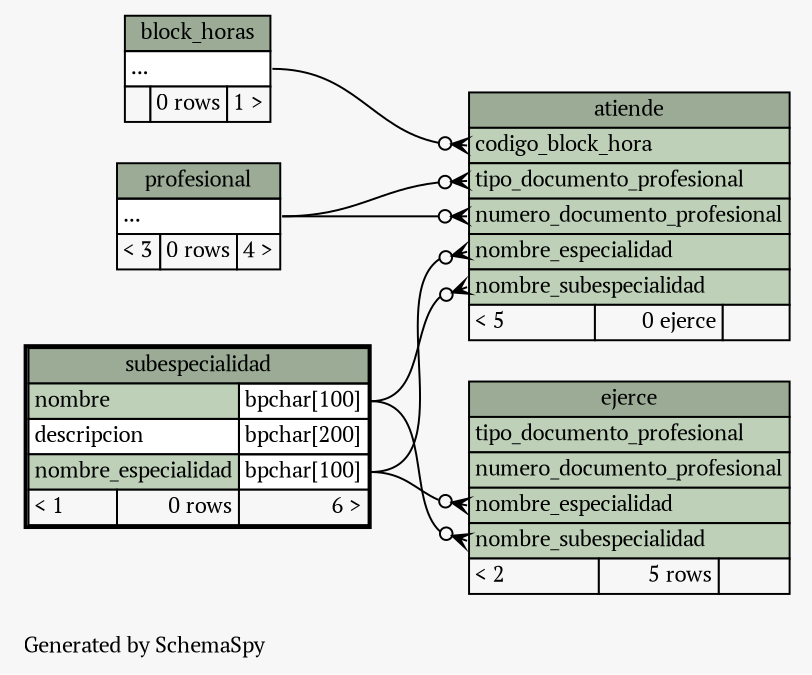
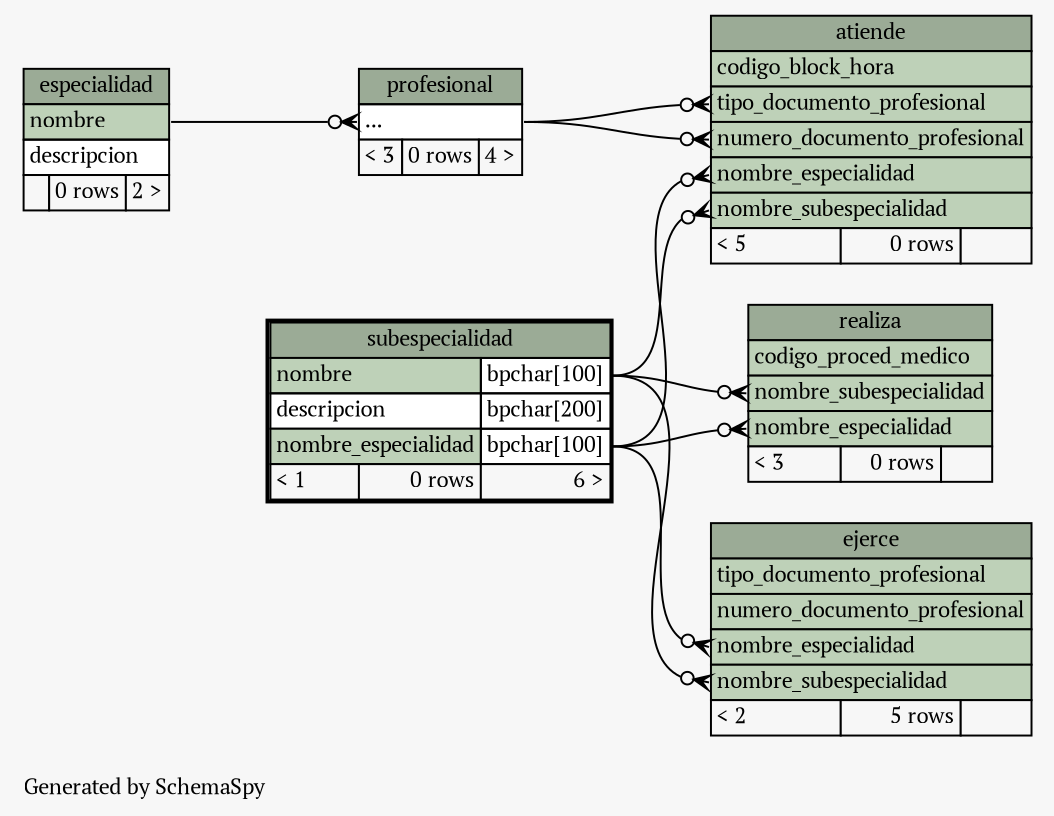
  digraph {
    bgcolor="#f7f7f7"
    fontname="PT Serif"
    fontsize=11
    label="\nGenerated by SchemaSpy"
    labeljust=l
    nodesep=0.18
    rankdir=RL
    ranksep=0.46
    node [fontname="PT Serif" fontsize=11 shape=plaintext]
    edge [arrowhead=none arrowsize=0.8 arrowtail=crowodot dir=back fontname="PT Serif" headport="elipses:e" tailport="nombre_especialidad:w"]
-   n1 [label=<     <TABLE BORDER="0" CELLBORDER="1" CELLSPACING="0" BGCOLOR="#ffffff">       <TR><TD COLSPAN="3" BGCOLOR="#9bab96" ALIGN="CENTER">atiende</TD></TR>       <TR><TD PORT="codigo_block_hora" COLSPAN="3" BGCOLOR="#bed1b8" ALIGN="LEFT">codigo_block_hora</TD></TR>       <TR><TD PORT="tipo_documento_profesional" COLSPAN="3" BGCOLOR="#bed1b8" ALIGN="LEFT">tipo_documento_profesional</TD></TR>       <TR><TD PORT="numero_documento_profesional" COLSPAN="3" BGCOLOR="#bed1b8" ALIGN="LEFT">numero_documento_profesional</TD></TR>       <TR><TD PORT="nombre_especialidad" COLSPAN="3" BGCOLOR="#bed1b8" ALIGN="LEFT">nombre_especialidad</TD></TR>       <TR><TD PORT="nombre_subespecialidad" COLSPAN="3" BGCOLOR="#bed1b8" ALIGN="LEFT">nombre_subespecialidad</TD></TR>       <TR><TD ALIGN="LEFT" BGCOLOR="#f7f7f7">&lt; 5</TD><TD ALIGN="RIGHT" BGCOLOR="#f7f7f7">0 ejerce</TD><TD ALIGN="RIGHT" BGCOLOR="#f7f7f7">  </TD></TR>     </TABLE>>]
-   n2 [label=<     <TABLE BORDER="0" CELLBORDER="1" CELLSPACING="0" BGCOLOR="#ffffff">       <TR><TD COLSPAN="3" BGCOLOR="#9bab96" ALIGN="CENTER">block_horas</TD></TR>       <TR><TD PORT="elipses" COLSPAN="3" ALIGN="LEFT">...</TD></TR>       <TR><TD ALIGN="LEFT" BGCOLOR="#f7f7f7">  </TD><TD ALIGN="RIGHT" BGCOLOR="#f7f7f7">0 rows</TD><TD ALIGN="RIGHT" BGCOLOR="#f7f7f7">1 &gt;</TD></TR>     </TABLE>>]
+   n1 [label=<     <TABLE BORDER="0" CELLBORDER="1" CELLSPACING="0" BGCOLOR="#ffffff">       <TR><TD COLSPAN="3" BGCOLOR="#9bab96" ALIGN="CENTER">atiende</TD></TR>       <TR><TD PORT="codigo_block_hora" COLSPAN="3" BGCOLOR="#bed1b8" ALIGN="LEFT">codigo_block_hora</TD></TR>       <TR><TD PORT="tipo_documento_profesional" COLSPAN="3" BGCOLOR="#bed1b8" ALIGN="LEFT">tipo_documento_profesional</TD></TR>       <TR><TD PORT="numero_documento_profesional" COLSPAN="3" BGCOLOR="#bed1b8" ALIGN="LEFT">numero_documento_profesional</TD></TR>       <TR><TD PORT="nombre_especialidad" COLSPAN="3" BGCOLOR="#bed1b8" ALIGN="LEFT">nombre_especialidad</TD></TR>       <TR><TD PORT="nombre_subespecialidad" COLSPAN="3" BGCOLOR="#bed1b8" ALIGN="LEFT">nombre_subespecialidad</TD></TR>       <TR><TD ALIGN="LEFT" BGCOLOR="#f7f7f7">&lt; 5</TD><TD ALIGN="RIGHT" BGCOLOR="#f7f7f7">0 rows</TD><TD ALIGN="RIGHT" BGCOLOR="#f7f7f7">  </TD></TR>     </TABLE>>]
    n3 [label=<     <TABLE BORDER="2" CELLBORDER="1" CELLSPACING="0" BGCOLOR="#ffffff">       <TR><TD COLSPAN="3" BGCOLOR="#9bab96" ALIGN="CENTER">subespecialidad</TD></TR>       <TR><TD PORT="nombre" COLSPAN="2" BGCOLOR="#bed1b8" ALIGN="LEFT">nombre</TD><TD PORT="nombre.type" ALIGN="LEFT">bpchar[100]</TD></TR>       <TR><TD PORT="descripcion" COLSPAN="2" ALIGN="LEFT">descripcion</TD><TD PORT="descripcion.type" ALIGN="LEFT">bpchar[200]</TD></TR>       <TR><TD PORT="nombre_especialidad" COLSPAN="2" BGCOLOR="#bed1b8" ALIGN="LEFT">nombre_especialidad</TD><TD PORT="nombre_especialidad.type" ALIGN="LEFT">bpchar[100]</TD></TR>       <TR><TD ALIGN="LEFT" BGCOLOR="#f7f7f7">&lt; 1</TD><TD ALIGN="RIGHT" BGCOLOR="#f7f7f7">0 rows</TD><TD ALIGN="RIGHT" BGCOLOR="#f7f7f7">6 &gt;</TD></TR>     </TABLE>>]
    n4 [label=<     <TABLE BORDER="0" CELLBORDER="1" CELLSPACING="0" BGCOLOR="#ffffff">       <TR><TD COLSPAN="3" BGCOLOR="#9bab96" ALIGN="CENTER">profesional</TD></TR>       <TR><TD PORT="elipses" COLSPAN="3" ALIGN="LEFT">...</TD></TR>       <TR><TD ALIGN="LEFT" BGCOLOR="#f7f7f7">&lt; 3</TD><TD ALIGN="RIGHT" BGCOLOR="#f7f7f7">0 rows</TD><TD ALIGN="RIGHT" BGCOLOR="#f7f7f7">4 &gt;</TD></TR>     </TABLE>>]
+   n5 [label=<     <TABLE BORDER="0" CELLBORDER="1" CELLSPACING="0" BGCOLOR="#ffffff">       <TR><TD COLSPAN="3" BGCOLOR="#9bab96" ALIGN="CENTER">especialidad</TD></TR>       <TR><TD PORT="nombre" COLSPAN="3" BGCOLOR="#bed1b8" ALIGN="LEFT">nombre</TD></TR>       <TR><TD PORT="descripcion" COLSPAN="3" ALIGN="LEFT">descripcion</TD></TR>       <TR><TD ALIGN="LEFT" BGCOLOR="#f7f7f7">  </TD><TD ALIGN="RIGHT" BGCOLOR="#f7f7f7">0 rows</TD><TD ALIGN="RIGHT" BGCOLOR="#f7f7f7">2 &gt;</TD></TR>     </TABLE>>]
    n6 [label=<     <TABLE BORDER="0" CELLBORDER="1" CELLSPACING="0" BGCOLOR="#ffffff">       <TR><TD COLSPAN="3" BGCOLOR="#9bab96" ALIGN="CENTER">ejerce</TD></TR>       <TR><TD PORT="tipo_documento_profesional" COLSPAN="3" BGCOLOR="#bed1b8" ALIGN="LEFT">tipo_documento_profesional</TD></TR>       <TR><TD PORT="numero_documento_profesional" COLSPAN="3" BGCOLOR="#bed1b8" ALIGN="LEFT">numero_documento_profesional</TD></TR>       <TR><TD PORT="nombre_especialidad" COLSPAN="3" BGCOLOR="#bed1b8" ALIGN="LEFT">nombre_especialidad</TD></TR>       <TR><TD PORT="nombre_subespecialidad" COLSPAN="3" BGCOLOR="#bed1b8" ALIGN="LEFT">nombre_subespecialidad</TD></TR>       <TR><TD ALIGN="LEFT" BGCOLOR="#f7f7f7">&lt; 2</TD><TD ALIGN="RIGHT" BGCOLOR="#f7f7f7">5 rows</TD><TD ALIGN="RIGHT" BGCOLOR="#f7f7f7">  </TD></TR>     </TABLE>>]
-   n1 -> n2 [tailport="codigo_block_hora:w"]
+   n7 [label=<     <TABLE BORDER="0" CELLBORDER="1" CELLSPACING="0" BGCOLOR="#ffffff">       <TR><TD COLSPAN="3" BGCOLOR="#9bab96" ALIGN="CENTER">realiza</TD></TR>       <TR><TD PORT="codigo_proced_medico" COLSPAN="3" BGCOLOR="#bed1b8" ALIGN="LEFT">codigo_proced_medico</TD></TR>       <TR><TD PORT="nombre_subespecialidad" COLSPAN="3" BGCOLOR="#bed1b8" ALIGN="LEFT">nombre_subespecialidad</TD></TR>       <TR><TD PORT="nombre_especialidad" COLSPAN="3" BGCOLOR="#bed1b8" ALIGN="LEFT">nombre_especialidad</TD></TR>       <TR><TD ALIGN="LEFT" BGCOLOR="#f7f7f7">&lt; 3</TD><TD ALIGN="RIGHT" BGCOLOR="#f7f7f7">0 rows</TD><TD ALIGN="RIGHT" BGCOLOR="#f7f7f7">  </TD></TR>     </TABLE>>]
    n1 -> n3 [headport="nombre_especialidad.type:e"]
    n1 -> n3 [headport="nombre.type:e" tailport="nombre_subespecialidad:w"]
    n1 -> n4 [tailport="numero_documento_profesional:w"]
    n1 -> n4 [tailport="tipo_documento_profesional:w"]
+   n4 -> n5 [headport="nombre:e" tailport="elipses:w"]
    n6 -> n3 [headport="nombre_especialidad.type:e"]
    n6 -> n3 [headport="nombre.type:e" tailport="nombre_subespecialidad:w"]
+   n7 -> n3 [headport="nombre_especialidad.type:e"]
+   n7 -> n3 [headport="nombre.type:e" tailport="nombre_subespecialidad:w"]
  }
